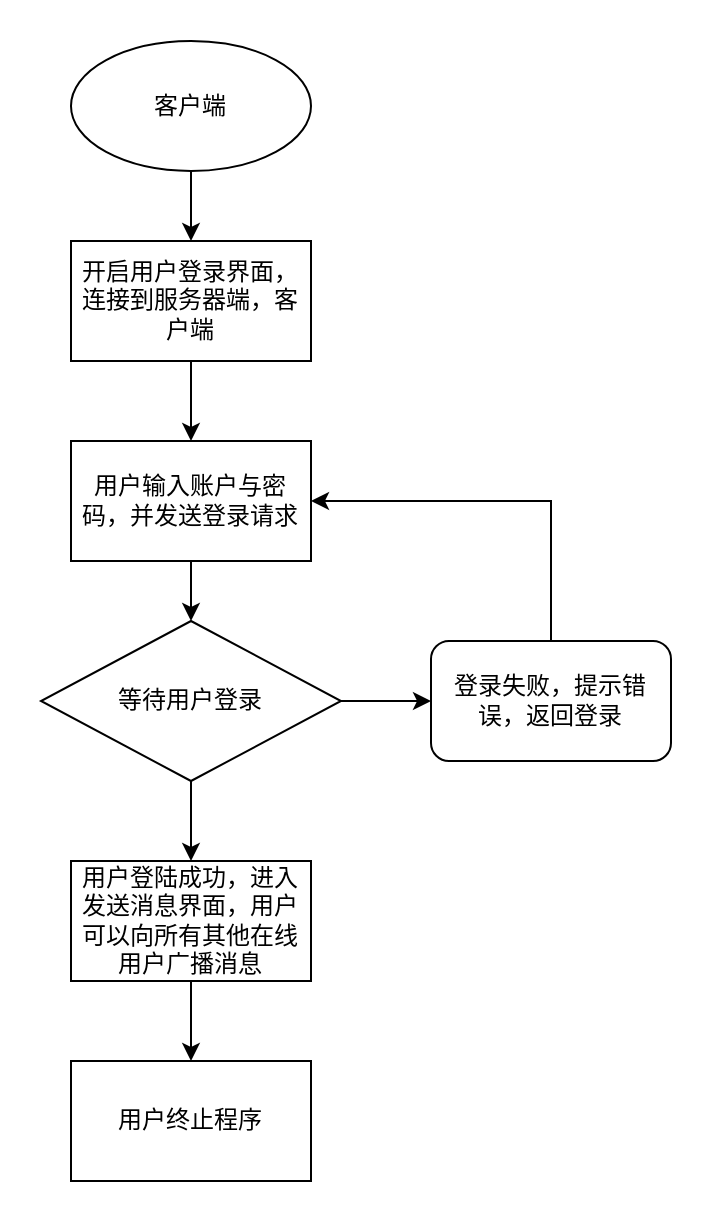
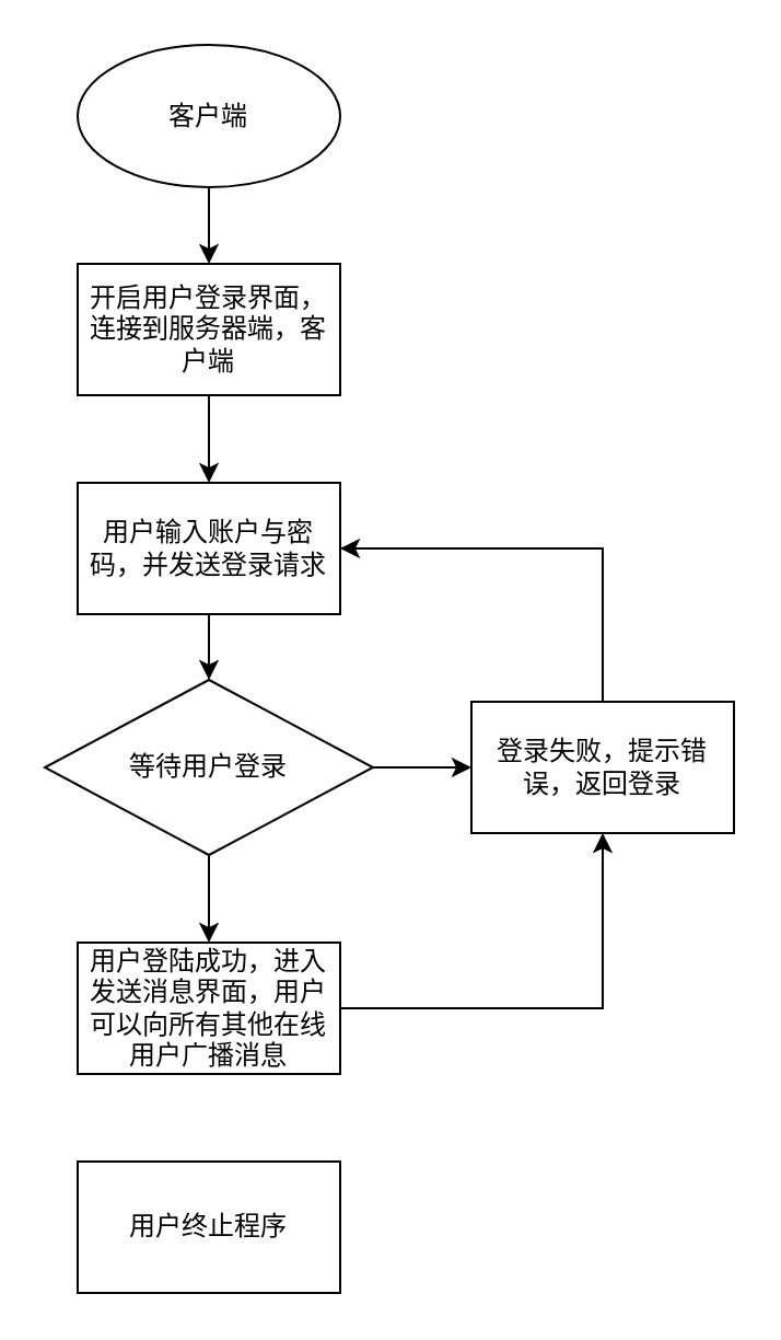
  <mxCell id="0" />
  <mxCell id="1" parent="0" />
  <mxCell id="2" value="" style="edgeStyle=orthogonalEdgeStyle;rounded=0;orthogonalLoop=1;jettySize=auto;html=1;fontSize=12;" edge="1" parent="1" source="3" target="5"><mxGeometry relative="1" as="geometry" /></mxCell>
  <mxCell id="3" value="客户端" style="ellipse;whiteSpace=wrap;html=1;labelBorderColor=none;fontSize=12;fillColor=default;" vertex="1" parent="1"><mxGeometry x="35" y="20" width="120" height="65" as="geometry" /></mxCell>
  <mxCell id="4" value="" style="edgeStyle=orthogonalEdgeStyle;rounded=0;orthogonalLoop=1;jettySize=auto;html=1;fontSize=12;" edge="1" parent="1" source="5" target="7"><mxGeometry relative="1" as="geometry" /></mxCell>
  <mxCell id="5" value="开启用户登录界面，连接到服务器端，客户端" style="whiteSpace=wrap;html=1;labelBorderColor=none;" vertex="1" parent="1"><mxGeometry x="35" y="120" width="120" height="60" as="geometry" /></mxCell>
  <mxCell id="6" value="" style="edgeStyle=orthogonalEdgeStyle;rounded=0;orthogonalLoop=1;jettySize=auto;html=1;fontSize=12;" edge="1" parent="1" source="7" target="10"><mxGeometry relative="1" as="geometry" /></mxCell>
  <mxCell id="7" value="用户输入账户与密码，并发送登录请求" style="whiteSpace=wrap;html=1;labelBorderColor=none;" vertex="1" parent="1"><mxGeometry x="35" y="220" width="120" height="60" as="geometry" /></mxCell>
  <mxCell id="8" value="" style="edgeStyle=orthogonalEdgeStyle;rounded=0;orthogonalLoop=1;jettySize=auto;html=1;fontSize=12;" edge="1" parent="1" source="10" target="11"><mxGeometry relative="1" as="geometry" /></mxCell>
  <mxCell id="9" value="" style="edgeStyle=orthogonalEdgeStyle;rounded=0;orthogonalLoop=1;jettySize=auto;html=1;fontSize=12;" edge="1" parent="1" source="10" target="14"><mxGeometry relative="1" as="geometry" /></mxCell>
  <mxCell id="10" value="等待用户登录" style="rhombus;whiteSpace=wrap;html=1;labelBorderColor=none;" vertex="1" parent="1"><mxGeometry x="20" y="310" width="150" height="80" as="geometry" /></mxCell>
- <mxCell id="11" value="登录失败，提示错误，返回登录" style="whiteSpace=wrap;html=1;labelBorderColor=none;rounded=1;" vertex="1" parent="1"><mxGeometry x="215" y="320" width="120" height="60" as="geometry" /></mxCell>
+ <mxCell id="11" value="登录失败，提示错误，返回登录" style="whiteSpace=wrap;html=1;labelBorderColor=none;" vertex="1" parent="1"><mxGeometry x="215" y="320" width="120" height="60" as="geometry" /></mxCell>
  <mxCell id="12" value="" style="endArrow=classic;html=1;rounded=0;fontSize=12;exitX=0.5;exitY=0;exitDx=0;exitDy=0;entryX=1;entryY=0.5;entryDx=0;entryDy=0;" edge="1" parent="1" source="11" target="7"><mxGeometry width="50" height="50" relative="1" as="geometry"><mxPoint x="215" y="290" as="sourcePoint" /><mxPoint x="265" y="240" as="targetPoint" /><Array as="points"><mxPoint x="275" y="250" /></Array></mxGeometry></mxCell>
- <mxCell id="13" value="" style="edgeStyle=orthogonalEdgeStyle;rounded=0;orthogonalLoop=1;jettySize=auto;html=1;fontSize=12;" edge="1" parent="1" source="14" target="15"><mxGeometry relative="1" as="geometry" /></mxCell>
+ <mxCell id="13" value="" style="edgeStyle=orthogonalEdgeStyle;rounded=0;orthogonalLoop=1;jettySize=auto;html=1;fontSize=12;" edge="1" parent="1" source="14" target="11"><mxGeometry relative="1" as="geometry" /></mxCell>
  <mxCell id="14" value="用户登陆成功，进入发送消息界面，用户可以向所有其他在线用户广播消息" style="whiteSpace=wrap;html=1;labelBorderColor=none;" vertex="1" parent="1"><mxGeometry x="35" y="430" width="120" height="60" as="geometry" /></mxCell>
  <mxCell id="15" value="用户终止程序" style="whiteSpace=wrap;html=1;labelBorderColor=none;" vertex="1" parent="1"><mxGeometry x="35" y="530" width="120" height="60" as="geometry" /></mxCell>
